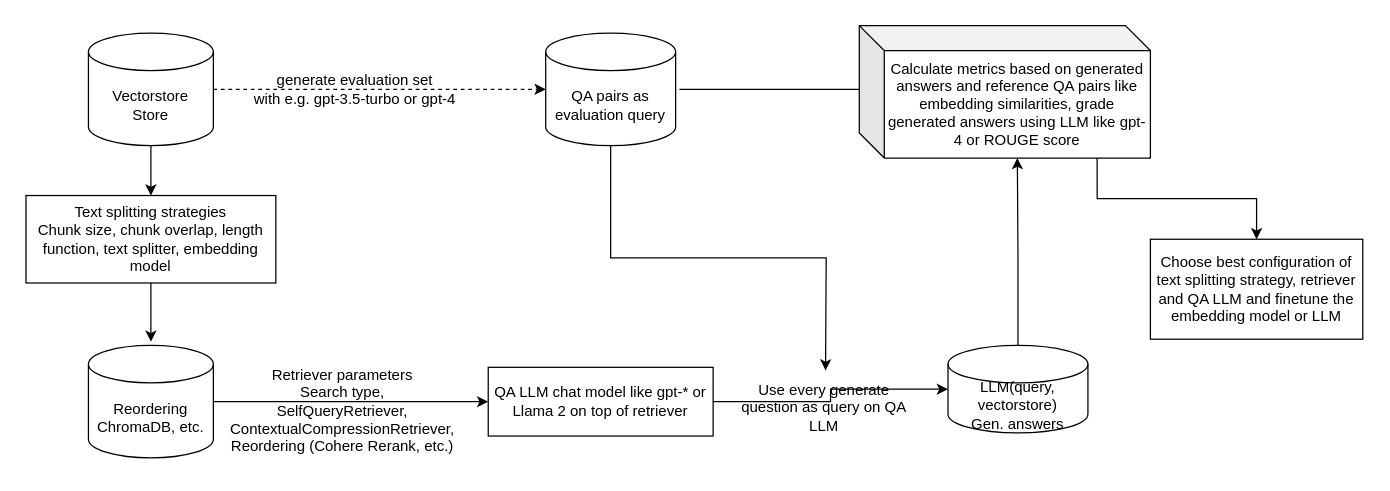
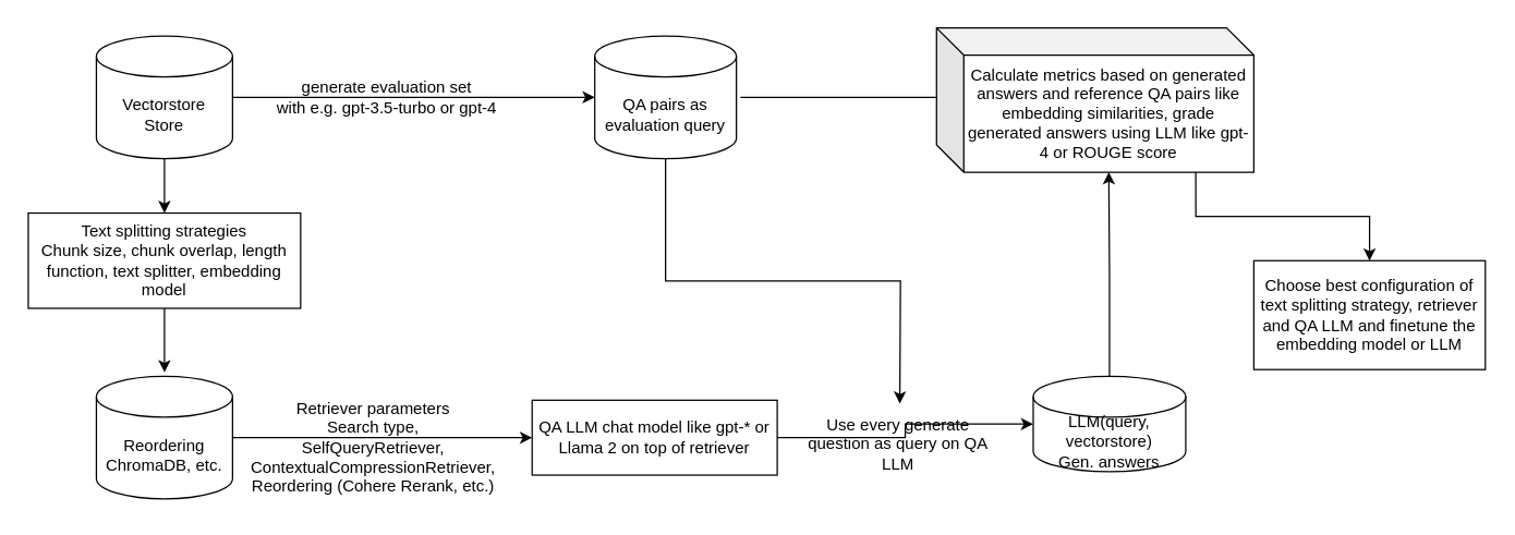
  <mxCell id="0" />
  <mxCell id="1" parent="0" />
- <mxCell id="2" value="" style="edgeStyle=orthogonalEdgeStyle;rounded=0;orthogonalLoop=1;jettySize=auto;html=1;entryX=0;entryY=0.5;entryDx=0;entryDy=0;entryPerimeter=0;dashed=1;" parent="1" source="4" target="7" edge="1"><mxGeometry relative="1" as="geometry"><mxPoint x="290" y="86" as="targetPoint" /></mxGeometry></mxCell>
+ <mxCell id="2" value="" style="edgeStyle=orthogonalEdgeStyle;rounded=0;orthogonalLoop=1;jettySize=auto;html=1;entryX=0;entryY=0.5;entryDx=0;entryDy=0;entryPerimeter=0;" parent="1" source="4" target="7" edge="1"><mxGeometry relative="1" as="geometry"><mxPoint x="290" y="86" as="targetPoint" /></mxGeometry></mxCell>
  <mxCell id="3" style="edgeStyle=orthogonalEdgeStyle;rounded=0;orthogonalLoop=1;jettySize=auto;html=1;exitX=0.5;exitY=1;exitDx=0;exitDy=0;exitPerimeter=0;entryX=0.5;entryY=0;entryDx=0;entryDy=0;" parent="1" source="4" target="12" edge="1"><mxGeometry relative="1" as="geometry"><mxPoint x="120" y="156" as="targetPoint" /></mxGeometry></mxCell>
  <mxCell id="4" value="&lt;div&gt;Vectorstore&lt;/div&gt;&lt;div&gt;Store&lt;/div&gt;" style="shape=cylinder3;whiteSpace=wrap;html=1;boundedLbl=1;backgroundOutline=1;size=15;" parent="1" vertex="1"><mxGeometry x="70" y="26" width="100" height="90" as="geometry" /></mxCell>
  <mxCell id="5" style="edgeStyle=orthogonalEdgeStyle;rounded=0;orthogonalLoop=1;jettySize=auto;html=1;exitX=0.5;exitY=1;exitDx=0;exitDy=0;exitPerimeter=0;" parent="1" source="7" edge="1"><mxGeometry relative="1" as="geometry"><mxPoint x="660" y="296" as="targetPoint" /></mxGeometry></mxCell>
  <mxCell id="6" value="" style="edgeStyle=orthogonalEdgeStyle;rounded=0;orthogonalLoop=1;jettySize=auto;html=1;" edge="1" parent="1"><mxGeometry relative="1" as="geometry"><mxPoint x="543" y="71" as="sourcePoint" /><mxPoint x="733" y="71" as="targetPoint" /></mxGeometry></mxCell>
  <mxCell id="7" value="&lt;div&gt;QA pairs as evaluation query&lt;/div&gt;" style="shape=cylinder3;whiteSpace=wrap;html=1;boundedLbl=1;backgroundOutline=1;size=15;" parent="1" vertex="1"><mxGeometry x="436" y="26" width="104" height="90" as="geometry" /></mxCell>
  <mxCell id="8" value="&lt;div&gt;generate evaluation set&lt;/div&gt;&lt;div&gt;with e.g. gpt-3.5-turbo or gpt-4&lt;br&gt;&lt;/div&gt;" style="text;html=1;align=center;verticalAlign=middle;resizable=0;points=[];autosize=1;strokeColor=none;fillColor=none;" parent="1" vertex="1"><mxGeometry x="193" y="51" width="180" height="40" as="geometry" /></mxCell>
  <mxCell id="9" value="" style="edgeStyle=orthogonalEdgeStyle;rounded=0;orthogonalLoop=1;jettySize=auto;html=1;entryX=0;entryY=0.5;entryDx=0;entryDy=0;" edge="1" parent="1" source="10" target="16"><mxGeometry relative="1" as="geometry"><mxPoint x="240" y="321" as="targetPoint" /></mxGeometry></mxCell>
  <mxCell id="10" value="&lt;div&gt;Reordering&lt;/div&gt;&lt;div&gt;ChromaDB, etc.&lt;/div&gt;" style="shape=cylinder3;whiteSpace=wrap;html=1;boundedLbl=1;backgroundOutline=1;size=15;" parent="1" vertex="1"><mxGeometry x="70" y="276" width="100" height="90" as="geometry" /></mxCell>
  <mxCell id="11" style="edgeStyle=orthogonalEdgeStyle;rounded=0;orthogonalLoop=1;jettySize=auto;html=1;" parent="1" edge="1"><mxGeometry relative="1" as="geometry"><mxPoint x="120" y="273" as="targetPoint" /><mxPoint x="120" y="223" as="sourcePoint" /></mxGeometry></mxCell>
  <mxCell id="12" value="&lt;div&gt;Text splitting strategies&lt;/div&gt;&lt;div&gt;Chunk size, chunk overlap, length function, text splitter, embedding model&lt;br&gt;&lt;/div&gt;" style="rounded=0;whiteSpace=wrap;html=1;" parent="1" vertex="1"><mxGeometry x="20" y="156" width="200" height="70" as="geometry" /></mxCell>
  <mxCell id="13" value="" style="edgeStyle=orthogonalEdgeStyle;rounded=0;orthogonalLoop=1;jettySize=auto;html=1;entryX=0;entryY=0;entryDx=126.5;entryDy=106;entryPerimeter=0;" edge="1" parent="1" source="14" target="18"><mxGeometry relative="1" as="geometry"><mxPoint x="814" y="181" as="targetPoint" /></mxGeometry></mxCell>
  <mxCell id="14" value="&lt;div&gt;LLM(query, vectorstore)&lt;/div&gt;&lt;div&gt;Gen. answers&lt;br&gt;&lt;/div&gt;" style="shape=cylinder3;whiteSpace=wrap;html=1;boundedLbl=1;backgroundOutline=1;size=15;" parent="1" vertex="1"><mxGeometry x="758" y="276" width="112" height="70" as="geometry" /></mxCell>
  <mxCell id="15" value="" style="edgeStyle=orthogonalEdgeStyle;rounded=0;orthogonalLoop=1;jettySize=auto;html=1;entryX=0;entryY=0.5;entryDx=0;entryDy=0;entryPerimeter=0;" edge="1" parent="1" source="16" target="14"><mxGeometry relative="1" as="geometry"><mxPoint x="700" y="321" as="targetPoint" /></mxGeometry></mxCell>
  <mxCell id="16" value="&lt;div&gt;QA LLM chat model like gpt-* or Llama 2 on top of retriever&lt;br&gt;&lt;/div&gt;" style="rounded=0;whiteSpace=wrap;html=1;" parent="1" vertex="1"><mxGeometry x="390" y="293.5" width="180" height="55" as="geometry" /></mxCell>
  <mxCell id="17" style="edgeStyle=orthogonalEdgeStyle;rounded=0;orthogonalLoop=1;jettySize=auto;html=1;exitX=0.817;exitY=0.998;exitDx=0;exitDy=0;exitPerimeter=0;entryX=0.5;entryY=0;entryDx=0;entryDy=0;" parent="1" source="18" target="19" edge="1"><mxGeometry relative="1" as="geometry"><mxPoint x="924" y="176" as="targetPoint" /></mxGeometry></mxCell>
  <mxCell id="18" value="Calculate metrics based on generated answers and reference QA pairs like embedding similarities, grade generated answers using LLM like gpt-4 or ROUGE score" style="shape=cube;whiteSpace=wrap;html=1;boundedLbl=1;backgroundOutline=1;darkOpacity=0.05;darkOpacity2=0.1;" parent="1" vertex="1"><mxGeometry x="687" y="20" width="233" height="106" as="geometry" /></mxCell>
  <mxCell id="19" value="Choose best configuration of text splitting strategy, retriever and QA LLM and finetune the embedding model or LLM" style="rounded=0;whiteSpace=wrap;html=1;" parent="1" vertex="1"><mxGeometry x="920" y="191" width="170" height="80" as="geometry" /></mxCell>
  <mxCell id="20" style="edgeStyle=orthogonalEdgeStyle;rounded=0;orthogonalLoop=1;jettySize=auto;html=1;exitX=0.5;exitY=1;exitDx=0;exitDy=0;" parent="1" source="19" target="19" edge="1"><mxGeometry relative="1" as="geometry" /></mxCell>
  <mxCell id="21" value="&lt;div&gt;&lt;br&gt;&lt;/div&gt;&lt;div&gt;Retriever parameters&lt;br&gt;&lt;/div&gt;&lt;div&gt;Search type,&lt;/div&gt;&lt;div&gt;SelfQueryRetriever,&lt;/div&gt;&lt;div&gt;ContextualCompressionRetriever,&lt;/div&gt;&lt;div&gt;Reordering (Cohere Rerank, etc.)&lt;br&gt;&lt;/div&gt;" style="text;html=1;align=center;verticalAlign=middle;resizable=0;points=[];autosize=1;strokeColor=none;fillColor=none;" vertex="1" parent="1"><mxGeometry x="173" y="271" width="200" height="100" as="geometry" /></mxCell>
  <mxCell id="22" value="&lt;div&gt;Use every generate question as query on QA LLM&lt;br&gt;&lt;/div&gt;" style="text;html=1;strokeColor=none;fillColor=none;align=center;verticalAlign=middle;whiteSpace=wrap;rounded=0;" parent="1" vertex="1"><mxGeometry x="584" y="316" width="150" height="20" as="geometry" /></mxCell>
